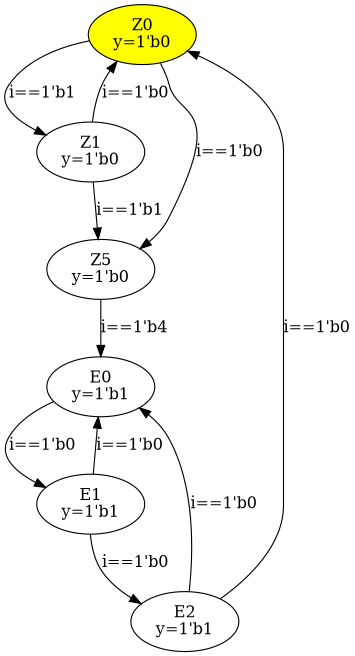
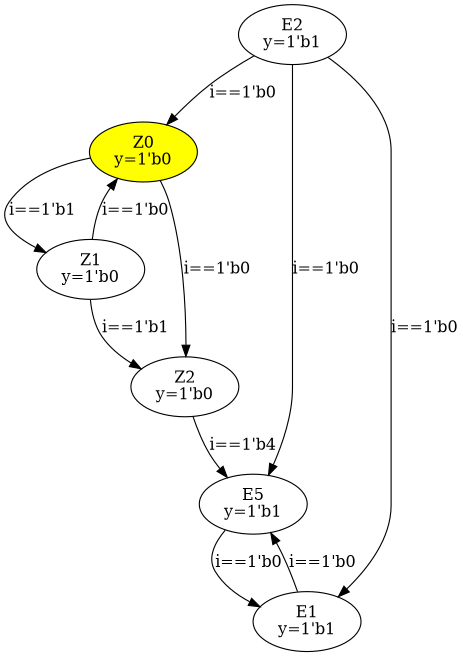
  digraph {
    n1 [fillcolor=yellow label="Z0\ny=1'b0" style=filled]
    n2 [label="Z1\ny=1'b0"]
-   n3 [label="Z5\ny=1'b0"]
-   n4 [label="E0\ny=1'b1"]
+   n3 [label="Z2\ny=1'b0"]
+   n4 [label="E5\ny=1'b1"]
    n5 [label="E1\ny=1'b1"]
    n6 [label="E2\ny=1'b1"]
    n1 -> n2 [label="i==1'b1"]
    n1 -> n3 [label="i==1'b0"]
    n2 -> n1 [label="i==1'b0"]
    n2 -> n3 [label="i==1'b1"]
    n3 -> n4 [label="i==1'b4"]
    n4 -> n5 [label="i==1'b0"]
    n5 -> n4 [label="i==1'b0"]
-   n5 -> n6 [label="i==1'b0"]
+   n6 -> n5 [label="i==1'b0"]
    n6 -> n1 [label="i==1'b0"]
    n6 -> n4 [label="i==1'b0"]
  }
